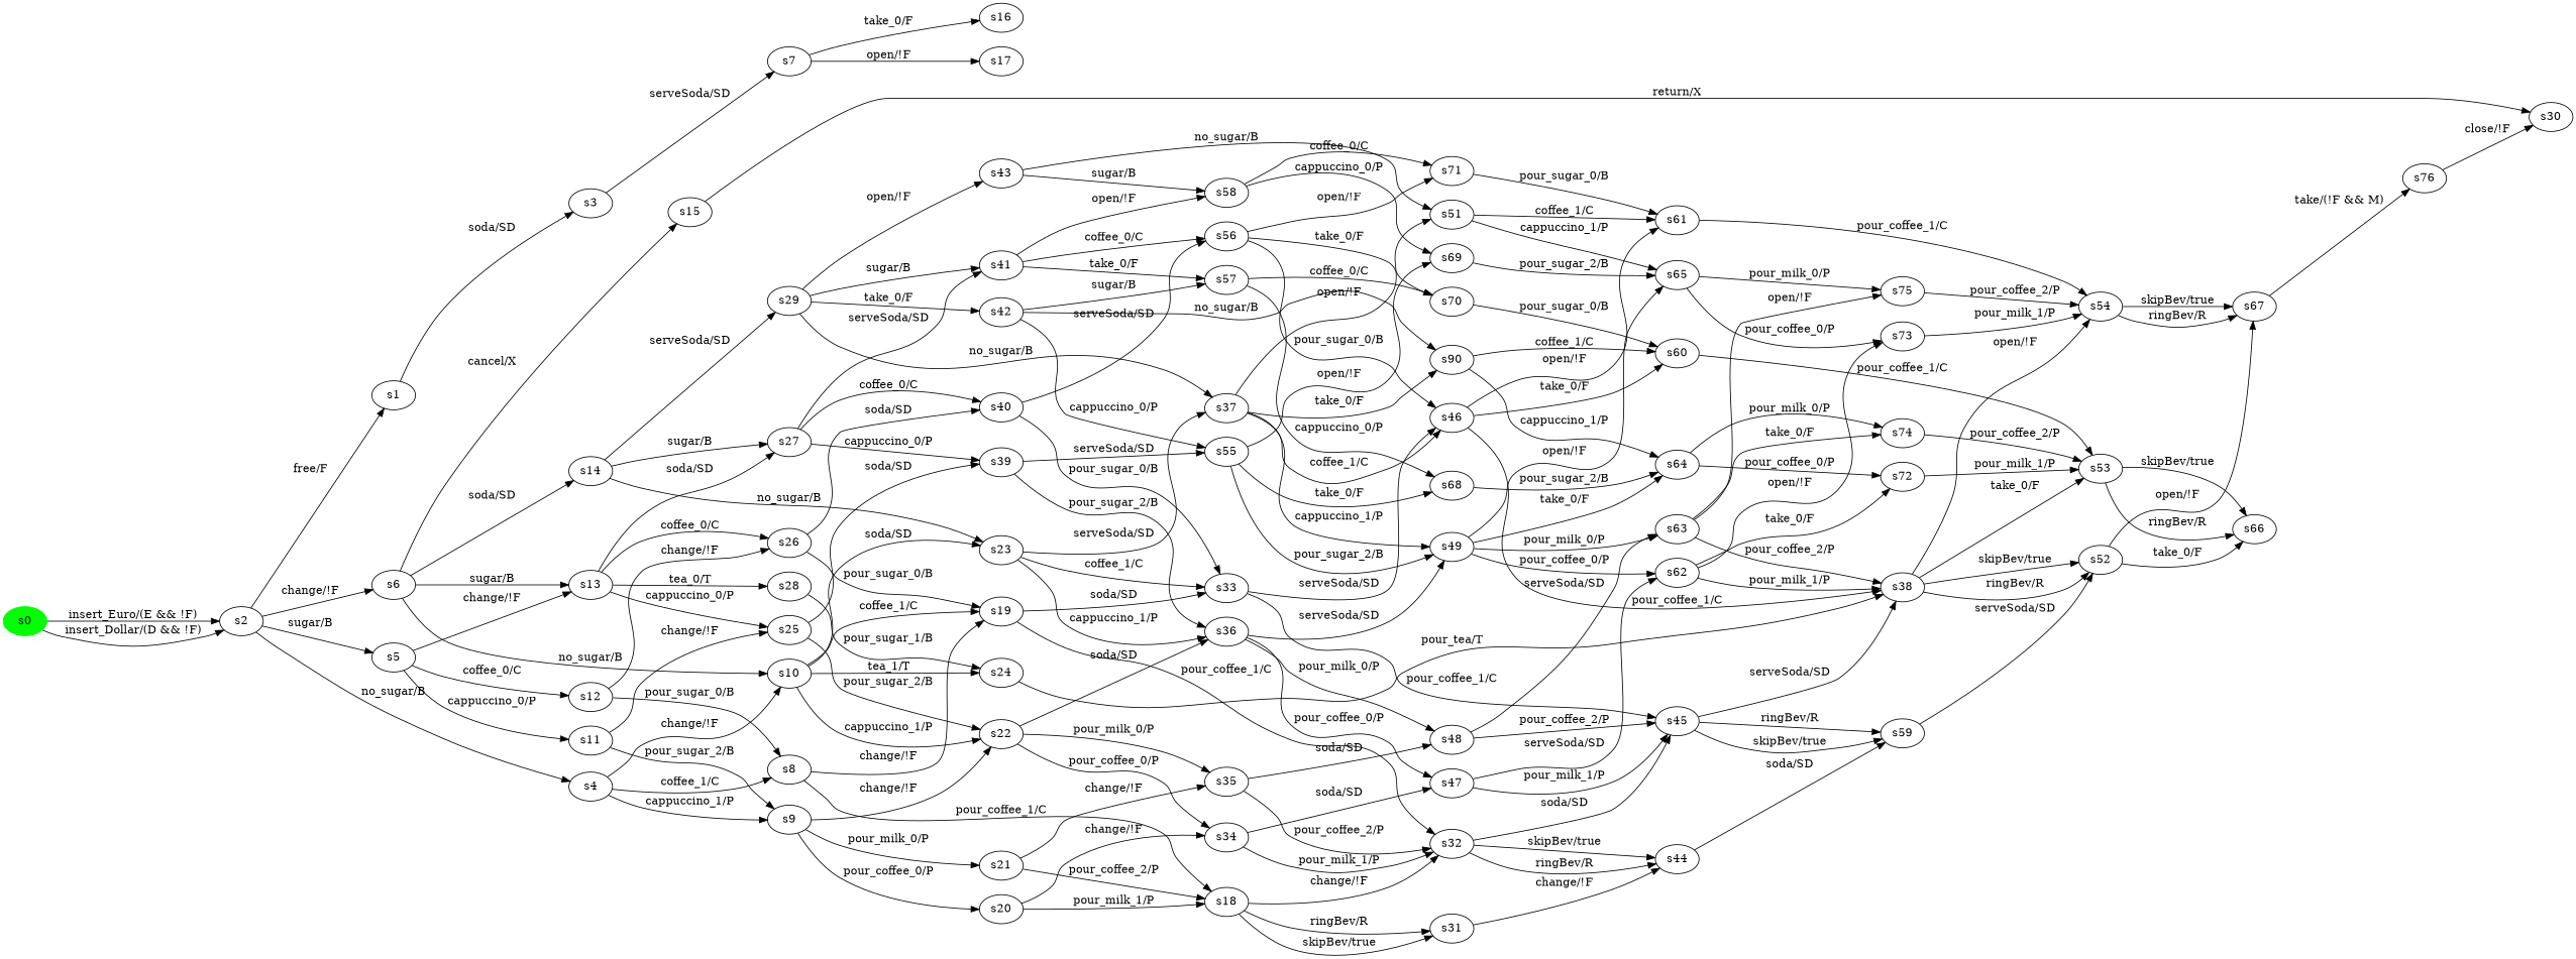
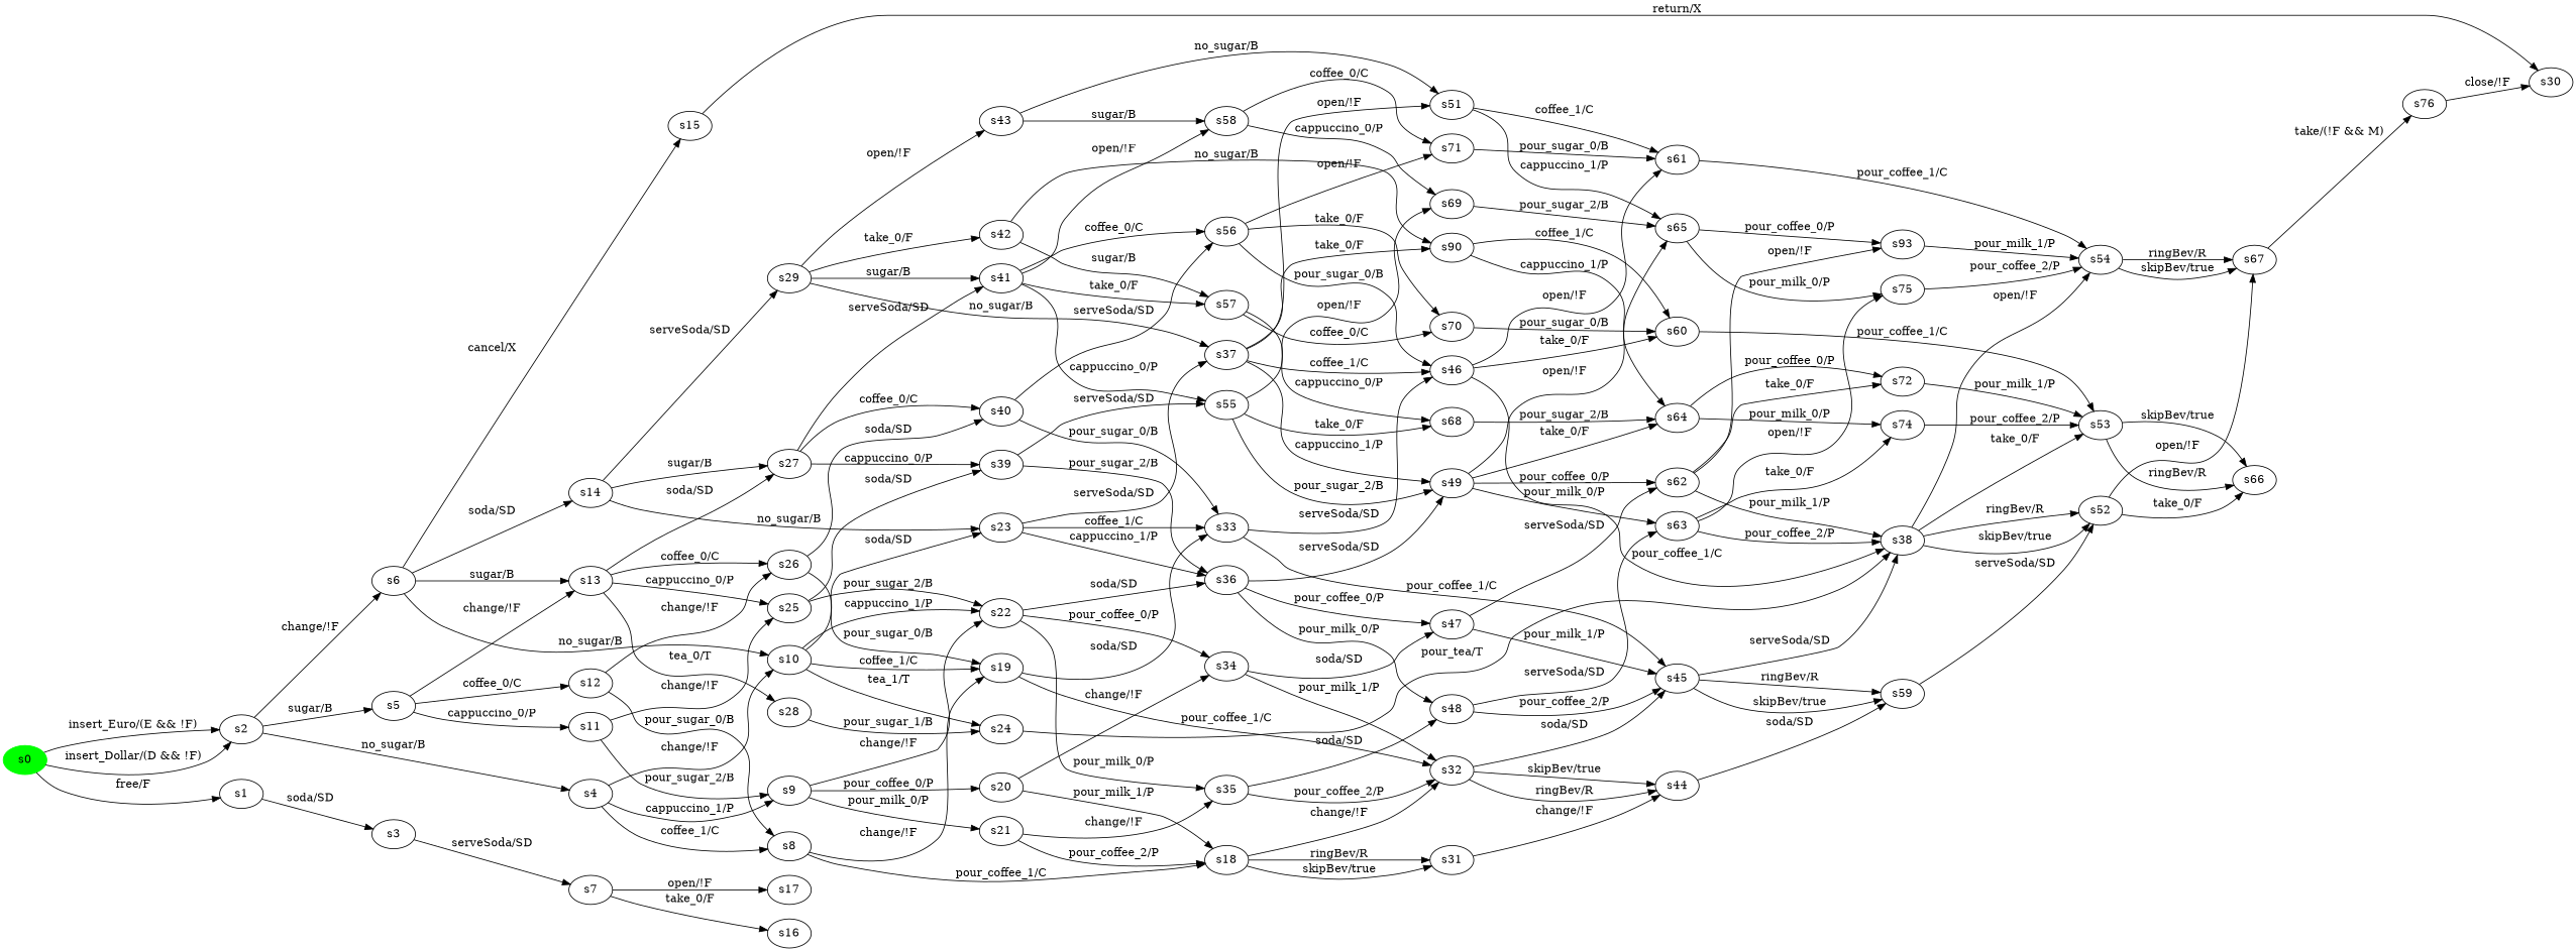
  digraph {
    rankdir=LR
    n1 [color=green label=s0 style=filled]
    n2 [label=s2]
    n3 [label=s1]
    n4 [label=s5]
    n5 [label=s4]
    n6 [label=s6]
    n7 [label=s3]
    n8 [label=s71]
    n9 [label=s61]
    n10 [label=s54]
    n11 [label=s67]
    n12 [label=s70]
    n13 [label=s60]
    n14 [label=s53]
    n15 [label=s66]
-   n16 [label=s73]
+   n16 [label=s93]
    n17 [label=s76]
    n18 [label=s72]
    n19 [label=s75]
    n20 [label=s31]
    n21 [label=s44]
    n22 [label=s59]
    n23 [label=s52]
    n24 [label=s74]
    n25 [label=s30]
    n26 [label=s33]
    n27 [label=s46]
    n28 [label=s45]
    n29 [label=s38]
    n30 [label=s32]
    n31 [label=s35]
    n32 [label=s48]
    n33 [label=s63]
    n34 [label=s34]
    n35 [label=s47]
    n36 [label=s62]
    n37 [label=s37]
    n38 [label=s51]
    n39 [label=s49]
    n40 [label=s90]
    n41 [label=s65]
    n42 [label=s64]
    n43 [label=s36]
    n44 [label=s39]
    n45 [label=s55]
    n46 [label=s68]
    n47 [label=s69]
    n48 [label=s11]
    n49 [label=s12]
    n50 [label=s13]
    n51 [label=s8]
    n52 [label=s10]
    n53 [label=s9]
    n54 [label=s14]
    n55 [label=s15]
    n56 [label=s7]
    n57 [label=s17]
    n58 [label=s16]
    n59 [label=s25]
    n60 [label=s26]
    n61 [label=s27]
    n62 [label=s28]
    n63 [label=s19]
    n64 [label=s18]
    n65 [label=s22]
    n66 [label=s23]
    n67 [label=s24]
    n68 [label=s20]
    n69 [label=s21]
    n70 [label=s29]
    n71 [label=s40]
    n72 [label=s41]
    n73 [label=s42]
    n74 [label=s43]
    n75 [label=s56]
    n76 [label=s57]
    n77 [label=s58]
    n1 -> n2 [label=" insert_Euro/(E && !F) "]
    n1 -> n2 [label=" insert_Dollar/(D && !F) "]
-   n2 -> n3 [label=" free/F "]
+   n1 -> n3 [label=" free/F "]
    n2 -> n4 [label=" sugar/B "]
    n2 -> n5 [label=" no_sugar/B "]
    n2 -> n6 [label=" change/!F "]
    n3 -> n7 [label=" soda/SD "]
    n4 -> n48 [label=" cappuccino_0/P "]
    n4 -> n49 [label=" coffee_0/C "]
    n4 -> n50 [label=" change/!F "]
    n5 -> n51 [label=" coffee_1/C "]
    n5 -> n52 [label=" change/!F "]
    n5 -> n53 [label=" cappuccino_1/P "]
    n6 -> n50 [label=" sugar/B "]
    n6 -> n52 [label=" no_sugar/B "]
    n6 -> n54 [label=" soda/SD "]
    n6 -> n55 [label=" cancel/X "]
    n7 -> n56 [label=" serveSoda/SD "]
    n8 -> n9 [label=" pour_sugar_0/B "]
    n9 -> n10 [label=" pour_coffee_1/C "]
    n10 -> n11 [label=" skipBev/true "]
    n10 -> n11 [label=" ringBev/R "]
    n11 -> n17 [label=" take/(!F && M) "]
    n12 -> n13 [label=" pour_sugar_0/B "]
    n13 -> n14 [label=" pour_coffee_1/C "]
    n14 -> n15 [label=" skipBev/true "]
    n14 -> n15 [label=" ringBev/R "]
    n16 -> n10 [label=" pour_milk_1/P "]
    n17 -> n25 [label=" close/!F "]
    n18 -> n14 [label=" pour_milk_1/P "]
    n19 -> n10 [label=" pour_coffee_2/P "]
    n20 -> n21 [label=" change/!F "]
    n21 -> n22 [label=" soda/SD "]
    n22 -> n23 [label=" serveSoda/SD "]
    n23 -> n11 [label=" open/!F "]
    n23 -> n15 [label=" take_0/F "]
    n24 -> n14 [label=" pour_coffee_2/P "]
    n26 -> n27 [label=" serveSoda/SD "]
    n26 -> n28 [label=" pour_coffee_1/C "]
    n27 -> n9 [label=" open/!F "]
    n27 -> n13 [label=" take_0/F "]
    n27 -> n29 [label=" pour_coffee_1/C "]
    n28 -> n22 [label=" skipBev/true "]
    n28 -> n22 [label=" ringBev/R "]
    n28 -> n29 [label=" serveSoda/SD "]
    n29 -> n10 [label=" open/!F "]
    n29 -> n14 [label=" take_0/F "]
    n29 -> n23 [label=" ringBev/R "]
    n29 -> n23 [label=" skipBev/true "]
    n30 -> n21 [label=" skipBev/true "]
    n30 -> n21 [label=" ringBev/R "]
    n30 -> n28 [label=" soda/SD "]
    n31 -> n30 [label=" pour_coffee_2/P "]
    n31 -> n32 [label=" soda/SD "]
    n32 -> n28 [label=" pour_coffee_2/P "]
    n32 -> n33 [label=" serveSoda/SD "]
    n33 -> n19 [label=" open/!F "]
    n33 -> n24 [label=" take_0/F "]
    n33 -> n29 [label=" pour_coffee_2/P "]
    n34 -> n30 [label=" pour_milk_1/P "]
    n34 -> n35 [label=" soda/SD "]
    n35 -> n28 [label=" pour_milk_1/P "]
    n35 -> n36 [label=" serveSoda/SD "]
    n36 -> n16 [label=" open/!F "]
    n36 -> n18 [label=" take_0/F "]
    n36 -> n29 [label=" pour_milk_1/P "]
    n37 -> n27 [label=" coffee_1/C "]
    n37 -> n38 [label=" open/!F "]
    n37 -> n39 [label=" cappuccino_1/P "]
    n37 -> n40 [label=" take_0/F "]
    n38 -> n9 [label=" coffee_1/C "]
    n38 -> n41 [label=" cappuccino_1/P "]
    n39 -> n33 [label=" pour_milk_0/P "]
    n39 -> n36 [label=" pour_coffee_0/P "]
    n39 -> n41 [label=" open/!F "]
    n39 -> n42 [label=" take_0/F "]
    n40 -> n13 [label=" coffee_1/C "]
    n40 -> n42 [label=" cappuccino_1/P "]
    n41 -> n16 [label=" pour_coffee_0/P "]
    n41 -> n19 [label=" pour_milk_0/P "]
    n42 -> n18 [label=" pour_coffee_0/P "]
    n42 -> n24 [label=" pour_milk_0/P "]
    n43 -> n32 [label=" pour_milk_0/P "]
    n43 -> n35 [label=" pour_coffee_0/P "]
    n43 -> n39 [label=" serveSoda/SD "]
    n44 -> n43 [label=" pour_sugar_2/B "]
    n44 -> n45 [label=" serveSoda/SD "]
    n45 -> n39 [label=" pour_sugar_2/B "]
    n45 -> n46 [label=" take_0/F "]
    n45 -> n47 [label=" open/!F "]
    n46 -> n42 [label=" pour_sugar_2/B "]
    n47 -> n41 [label=" pour_sugar_2/B "]
    n48 -> n53 [label=" pour_sugar_2/B "]
    n48 -> n59 [label=" change/!F "]
    n49 -> n51 [label=" pour_sugar_0/B "]
    n49 -> n60 [label=" change/!F "]
    n50 -> n59 [label=" cappuccino_0/P "]
    n50 -> n60 [label=" coffee_0/C "]
    n50 -> n61 [label=" soda/SD "]
    n50 -> n62 [label=" tea_0/T "]
    n51 -> n63 [label=" change/!F "]
    n51 -> n64 [label=" pour_coffee_1/C "]
    n52 -> n63 [label=" coffee_1/C "]
    n52 -> n65 [label=" cappuccino_1/P "]
    n52 -> n66 [label=" soda/SD "]
    n52 -> n67 [label=" tea_1/T "]
    n53 -> n65 [label=" change/!F "]
    n53 -> n68 [label=" pour_coffee_0/P "]
    n53 -> n69 [label=" pour_milk_0/P "]
    n54 -> n61 [label=" sugar/B "]
    n54 -> n66 [label=" no_sugar/B "]
    n54 -> n70 [label=" serveSoda/SD "]
    n55 -> n25 [label=" return/X "]
    n56 -> n57 [label=" open/!F "]
    n56 -> n58 [label=" take_0/F "]
    n59 -> n44 [label=" soda/SD "]
    n59 -> n65 [label=" pour_sugar_2/B "]
    n60 -> n63 [label=" pour_sugar_0/B "]
    n60 -> n71 [label=" soda/SD "]
    n61 -> n44 [label=" cappuccino_0/P "]
    n61 -> n71 [label=" coffee_0/C "]
    n61 -> n72 [label=" serveSoda/SD "]
    n62 -> n67 [label=" pour_sugar_1/B "]
    n63 -> n26 [label=" soda/SD "]
    n63 -> n30 [label=" pour_coffee_1/C "]
    n64 -> n20 [label=" ringBev/R "]
    n64 -> n20 [label=" skipBev/true "]
    n64 -> n30 [label=" change/!F "]
    n65 -> n31 [label=" pour_milk_0/P "]
    n65 -> n34 [label=" pour_coffee_0/P "]
    n65 -> n43 [label=" soda/SD "]
    n66 -> n26 [label=" coffee_1/C "]
    n66 -> n37 [label=" serveSoda/SD "]
    n66 -> n43 [label=" cappuccino_1/P "]
    n67 -> n29 [label=" pour_tea/T "]
    n68 -> n34 [label=" change/!F "]
    n68 -> n64 [label=" pour_milk_1/P "]
    n69 -> n31 [label=" change/!F "]
    n69 -> n64 [label=" pour_coffee_2/P "]
    n70 -> n37 [label=" no_sugar/B "]
    n70 -> n72 [label=" sugar/B "]
    n70 -> n73 [label=" take_0/F "]
    n70 -> n74 [label=" open/!F "]
    n71 -> n26 [label=" pour_sugar_0/B "]
    n71 -> n75 [label=" serveSoda/SD "]
-   n73 -> n45 [label=" cappuccino_0/P "]
+   n72 -> n45 [label=" cappuccino_0/P "]
    n72 -> n75 [label=" coffee_0/C "]
    n72 -> n76 [label=" take_0/F "]
    n72 -> n77 [label=" open/!F "]
    n73 -> n40 [label=" no_sugar/B "]
    n73 -> n76 [label=" sugar/B "]
    n74 -> n38 [label=" no_sugar/B "]
    n74 -> n77 [label=" sugar/B "]
    n75 -> n8 [label=" open/!F "]
    n75 -> n12 [label=" take_0/F "]
    n75 -> n27 [label=" pour_sugar_0/B "]
    n76 -> n12 [label=" coffee_0/C "]
    n76 -> n46 [label=" cappuccino_0/P "]
    n77 -> n8 [label=" coffee_0/C "]
    n77 -> n47 [label=" cappuccino_0/P "]
  }
